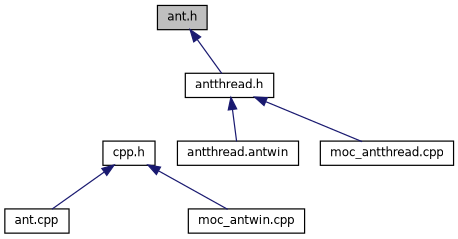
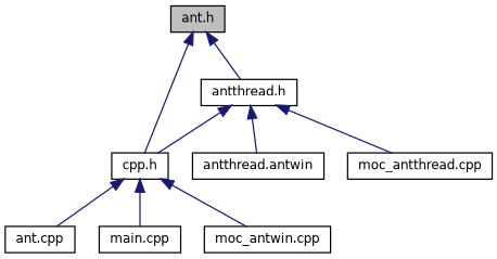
  digraph {
    node [color=black fillcolor=white fontname=Helvetica fontsize=10 shape=record style=filled]
    edge [color=midnightblue dir=back fontname=Helvetica fontsize=10 labelfontname=Helvetica labelfontsize=10 style=solid]
    n1 [fillcolor=grey75 fontcolor=black height=0.2 label="ant.h" width=0.4]
    n2 [height=0.2 label="antthread.h" width=0.4]
    n3 [height=0.2 label="cpp.h" width=0.4]
    n4 [height=0.2 label="antthread.antwin" width=0.4]
    n5 [height=0.2 label="moc_antthread.cpp" width=0.4]
    n6 [height=0.2 label="ant.cpp" width=0.4]
+   n7 [height=0.2 label="main.cpp" width=0.4]
    n8 [height=0.2 label="moc_antwin.cpp" width=0.4]
    n1 -> n2
+   n1 -> n3
+   n2 -> n3
    n2 -> n4
    n2 -> n5
    n3 -> n6
+   n3 -> n7
    n3 -> n8
  }
